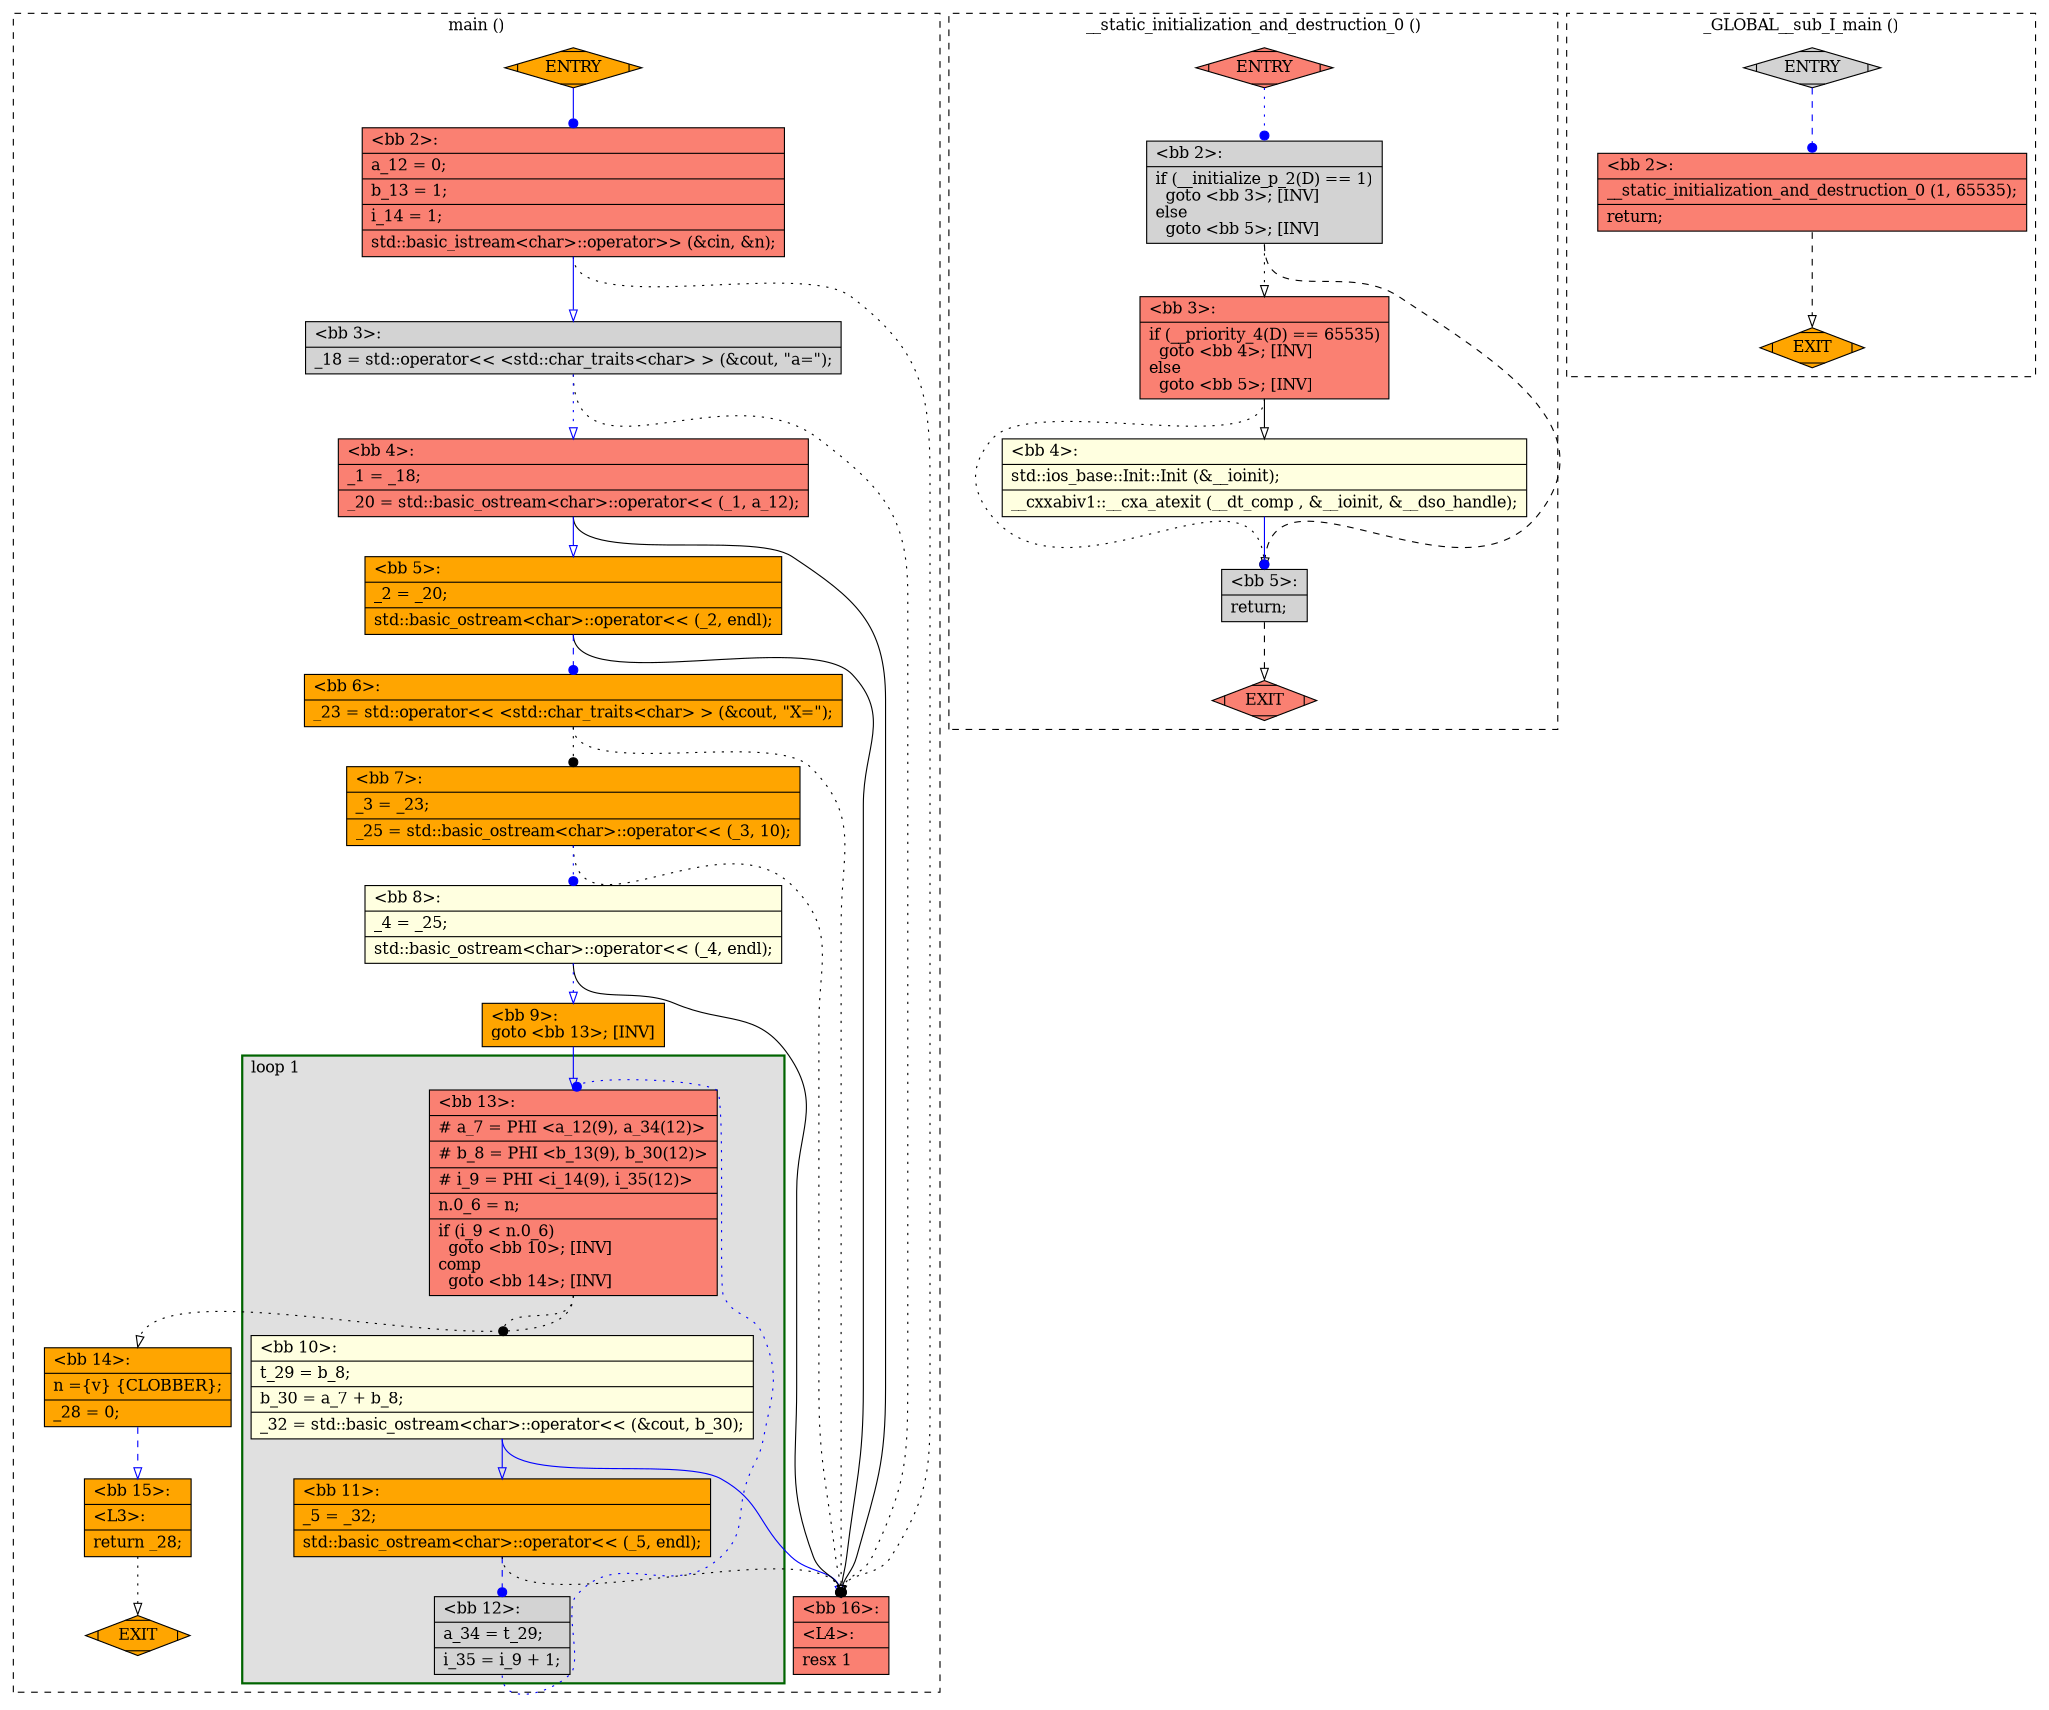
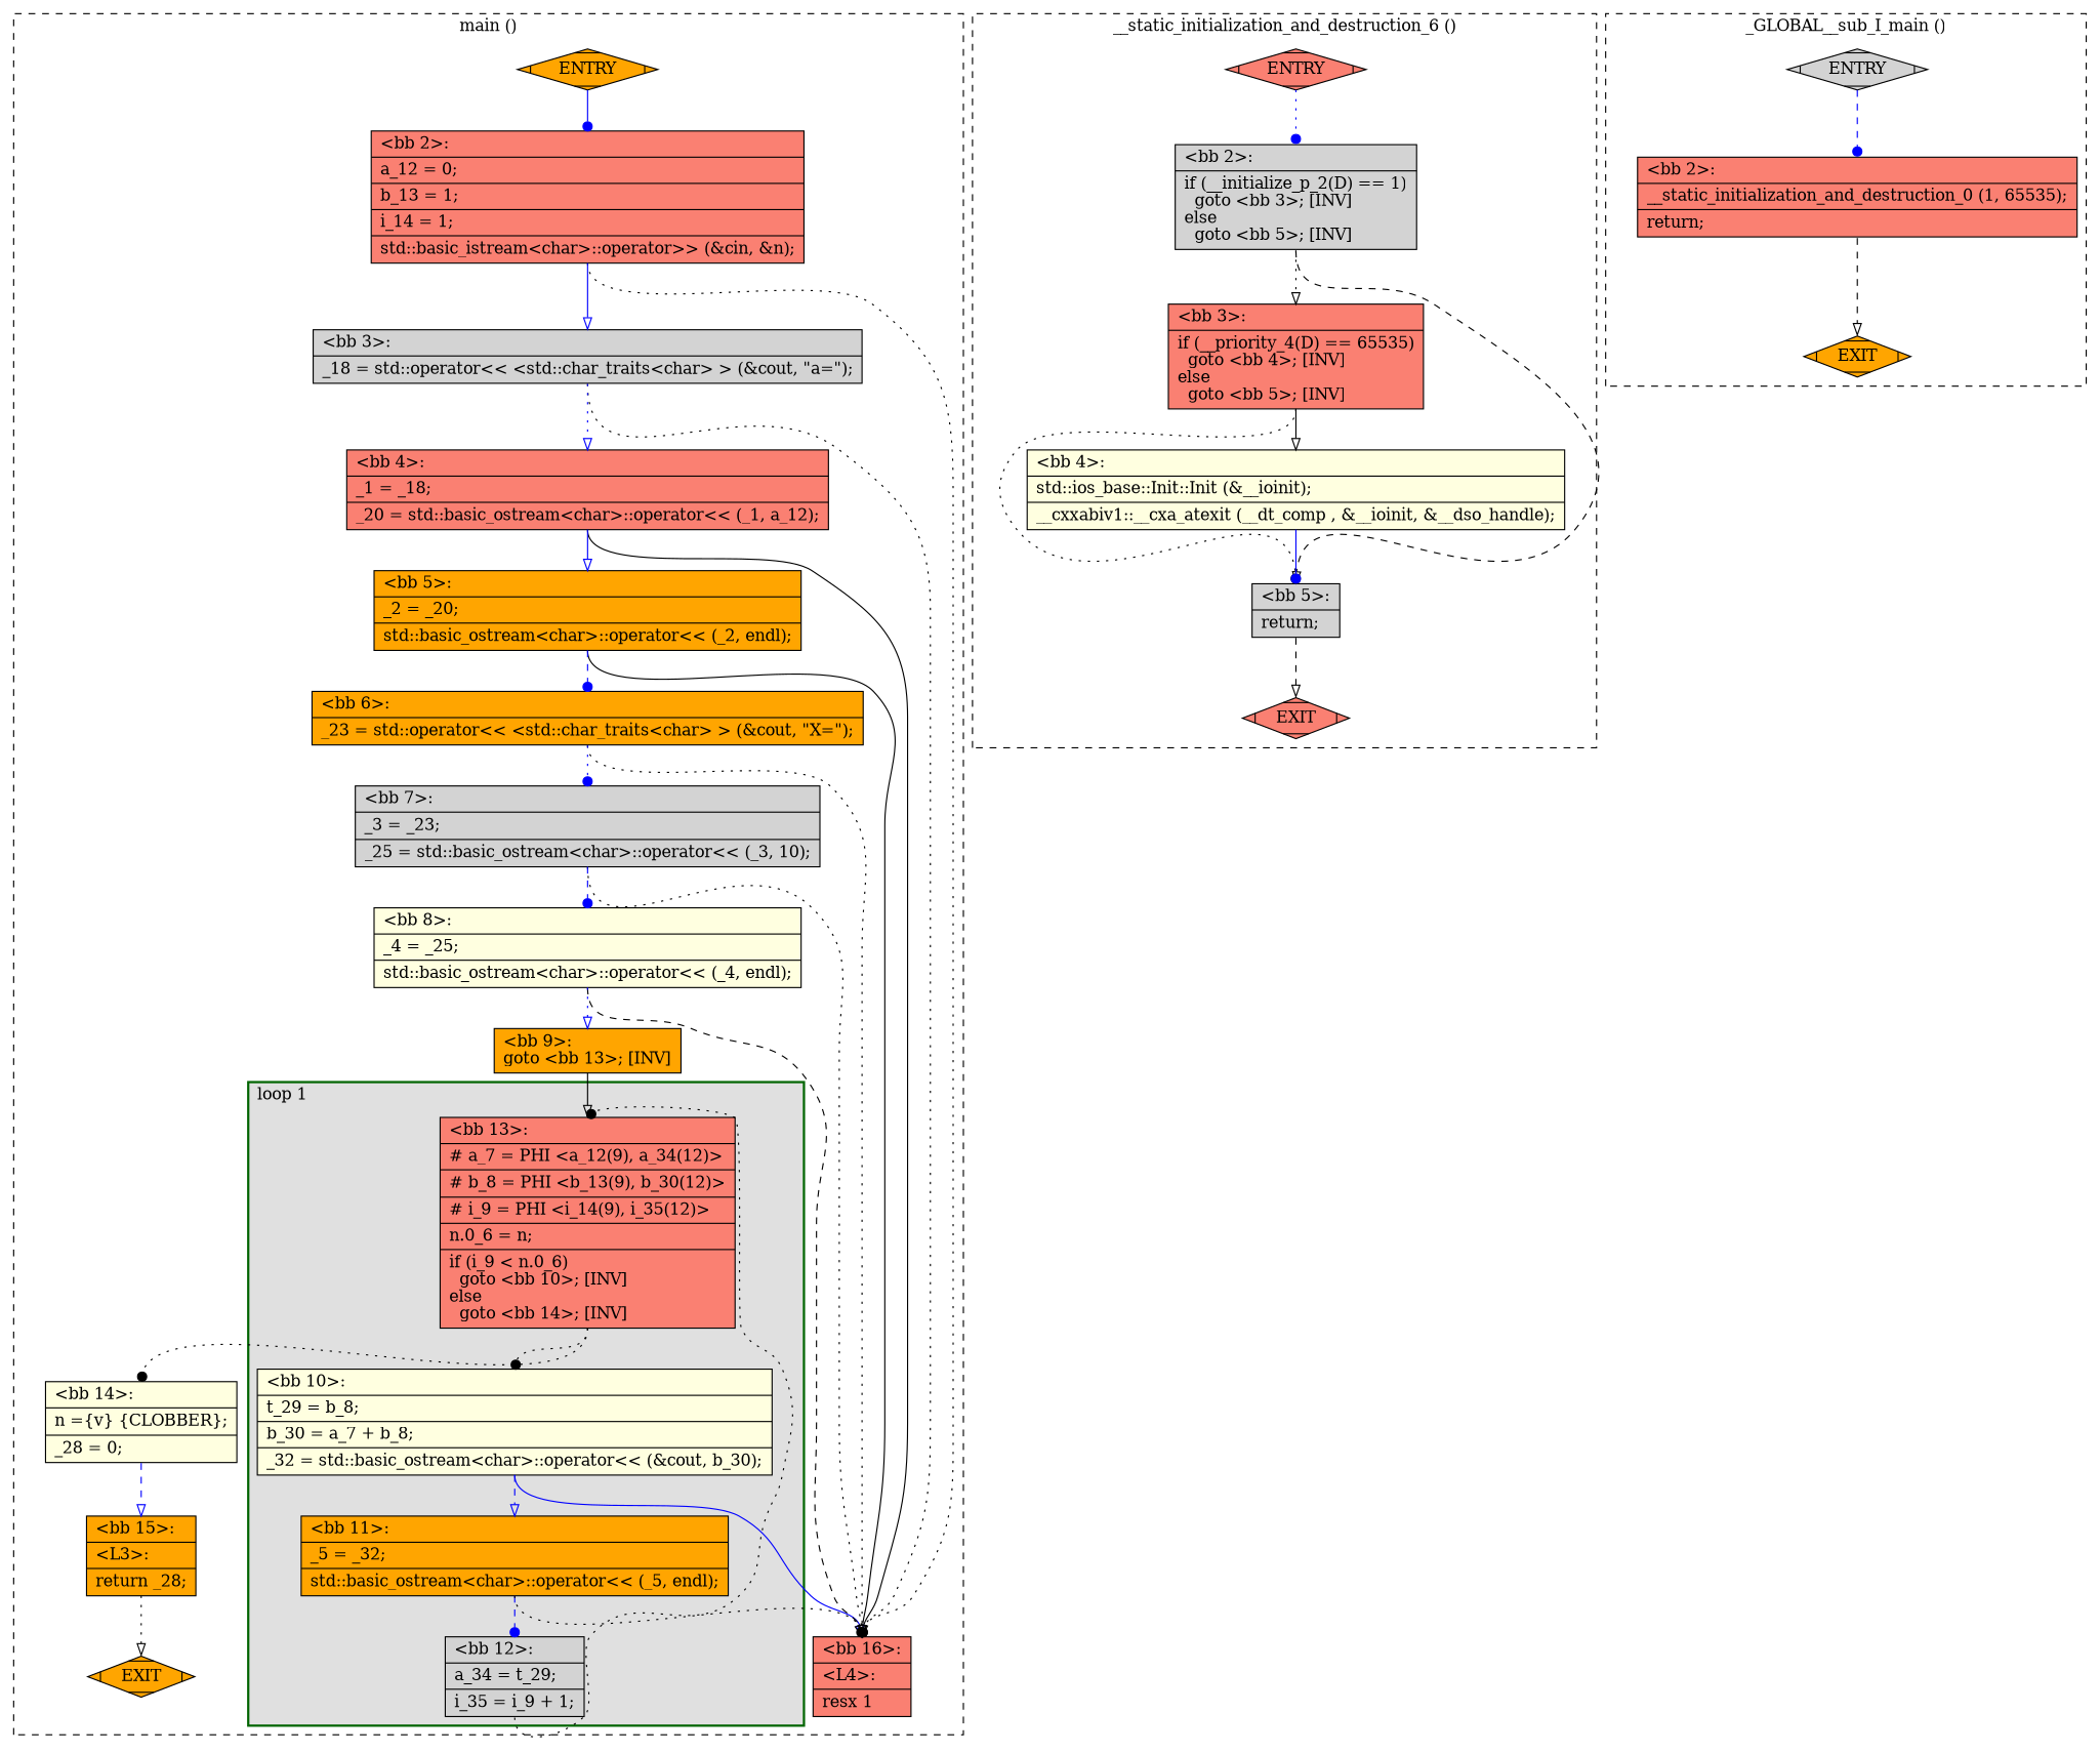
  digraph {
    node [fillcolor=orange shape=record style=filled]
    edge [arrowhead=onormal color=black constraint=true headport=n style=dotted tailport=s weight=10]
-   n1 [fillcolor=salmon label="{\<bb\ 13\>:\l|#\ a_7\ =\ PHI\ \<a_12(9),\ a_34(12)\>\l|#\ b_8\ =\ PHI\ \<b_13(9),\ b_30(12)\>\l|#\ i_9\ =\ PHI\ \<i_14(9),\ i_35(12)\>\l|n.0_6\ =\ n;\l|if\ (i_9\ \<\ n.0_6)\l\ \ goto\ \<bb\ 10\>;\ [INV]\lcomp\l\ \ goto\ \<bb\ 14\>;\ [INV]\l}"]
+   n1 [fillcolor=salmon label="{\<bb\ 13\>:\l|#\ a_7\ =\ PHI\ \<a_12(9),\ a_34(12)\>\l|#\ b_8\ =\ PHI\ \<b_13(9),\ b_30(12)\>\l|#\ i_9\ =\ PHI\ \<i_14(9),\ i_35(12)\>\l|n.0_6\ =\ n;\l|if\ (i_9\ \<\ n.0_6)\l\ \ goto\ \<bb\ 10\>;\ [INV]\lelse\l\ \ goto\ \<bb\ 14\>;\ [INV]\l}"]
    n2 [fillcolor=lightyellow label="{\<bb\ 10\>:\l|t_29\ =\ b_8;\l|b_30\ =\ a_7\ +\ b_8;\l|_32\ =\ std::basic_ostream\<char\>::operator\<\<\ (&cout,\ b_30);\l}"]
    n3 [label="{\<bb\ 11\>:\l|_5\ =\ _32;\l|std::basic_ostream\<char\>::operator\<\<\ (_5,\ endl);\l}"]
    n4 [fillcolor=lightgrey label="{\<bb\ 12\>:\l|a_34\ =\ t_29;\l|i_35\ =\ i_9\ +\ 1;\l}"]
-   n5 [label="{\<bb\ 14\>:\l|n\ =\{v\}\ \{CLOBBER\};\l|_28\ =\ 0;\l}"]
+   n5 [fillcolor=lightyellow label="{\<bb\ 14\>:\l|n\ =\{v\}\ \{CLOBBER\};\l|_28\ =\ 0;\l}"]
    n6 [fillcolor=salmon label="{\<bb\ 16\>:\l|\<L4\>:\l|resx\ 1\l}"]
    n7 [label=ENTRY shape=Mdiamond]
    n8 [label=EXIT shape=Mdiamond]
    n9 [fillcolor=salmon label="{\<bb\ 2\>:\l|a_12\ =\ 0;\l|b_13\ =\ 1;\l|i_14\ =\ 1;\l|std::basic_istream\<char\>::operator\>\>\ (&cin,\ &n);\l}"]
    n10 [fillcolor=lightgrey label="{\<bb\ 3\>:\l|_18\ =\ std::operator\<\<\ \<std::char_traits\<char\>\ \>\ (&cout,\ \"a=\");\l}"]
    n11 [fillcolor=salmon label="{\<bb\ 4\>:\l|_1\ =\ _18;\l|_20\ =\ std::basic_ostream\<char\>::operator\<\<\ (_1,\ a_12);\l}"]
    n12 [label="{\<bb\ 5\>:\l|_2\ =\ _20;\l|std::basic_ostream\<char\>::operator\<\<\ (_2,\ endl);\l}"]
    n13 [label="{\<bb\ 6\>:\l|_23\ =\ std::operator\<\<\ \<std::char_traits\<char\>\ \>\ (&cout,\ \"X=\");\l}"]
-   n14 [label="{\<bb\ 7\>:\l|_3\ =\ _23;\l|_25\ =\ std::basic_ostream\<char\>::operator\<\<\ (_3,\ 10);\l}"]
+   n14 [fillcolor=lightgrey label="{\<bb\ 7\>:\l|_3\ =\ _23;\l|_25\ =\ std::basic_ostream\<char\>::operator\<\<\ (_3,\ 10);\l}"]
    n15 [fillcolor=lightyellow label="{\<bb\ 8\>:\l|_4\ =\ _25;\l|std::basic_ostream\<char\>::operator\<\<\ (_4,\ endl);\l}"]
    n16 [label="{\<bb\ 9\>:\lgoto\ \<bb\ 13\>;\ [INV]\l}"]
    n17 [label="{\<bb\ 15\>:\l|\<L3\>:\l|return\ _28;\l}"]
    n18 [fillcolor=salmon label=ENTRY shape=Mdiamond]
    n19 [fillcolor=salmon label=EXIT shape=Mdiamond]
    n20 [fillcolor=lightgrey label="{\<bb\ 2\>:\l|if\ (__initialize_p_2(D)\ ==\ 1)\l\ \ goto\ \<bb\ 3\>;\ [INV]\lelse\l\ \ goto\ \<bb\ 5\>;\ [INV]\l}"]
    n21 [fillcolor=salmon label="{\<bb\ 3\>:\l|if\ (__priority_4(D)\ ==\ 65535)\l\ \ goto\ \<bb\ 4\>;\ [INV]\lelse\l\ \ goto\ \<bb\ 5\>;\ [INV]\l}"]
    n22 [fillcolor=lightgrey label="{\<bb\ 5\>:\l|return;\l}"]
    n23 [fillcolor=lightyellow label="{\<bb\ 4\>:\l|std::ios_base::Init::Init\ (&__ioinit);\l|__cxxabiv1::__cxa_atexit\ (__dt_comp\ ,\ &__ioinit,\ &__dso_handle);\l}"]
    n24 [fillcolor=lightgrey label=ENTRY shape=Mdiamond]
    n25 [label=EXIT shape=Mdiamond]
    n26 [fillcolor=salmon label="{\<bb\ 2\>:\l|__static_initialization_and_destruction_0\ (1,\ 65535);\l|return;\l}"]
    subgraph cluster_1 {
      color=black
      label="main ()"
      style=dashed
      n5
      n6
      n7
      n8
      n9
      n10
      n11
      n12
      n13
      n14
      n15
      n16
      n17
      subgraph cluster_2 {
        color=darkgreen
        fillcolor=grey88
        label="loop 1"
        labeljust=l
        penwidth=2
        style=filled
        n1
        n2
        n3
        n4
      }
    }
    subgraph cluster_3 {
      color=black
-     label="__static_initialization_and_destruction_0 ()"
+     label="__static_initialization_and_destruction_6 ()"
      style=dashed
      n18
      n19
      n20
      n21
      n22
      n23
    }
    subgraph cluster_4 {
      color=black
      label="_GLOBAL__sub_I_main ()"
      style=dashed
      n24
      n25
      n26
    }
    n1 -> n2 [arrowhead=dot]
-   n1 -> n5
-   n2 -> n3 [color=blue style=solid weight=100]
+   n1 -> n5 [arrowhead=dot]
+   n2 -> n3 [color=blue style=dashed weight=100]
    n2 -> n6 [color=blue style=solid]
    n3 -> n4 [arrowhead=dot color=blue style=dashed weight=100]
-   n3 -> n6 [arrowhead=dot]
-   n4 -> n1 [arrowhead=dot color=blue constraint=false]
+   n3 -> n6
+   n4 -> n1 [arrowhead=dot constraint=false]
    n5 -> n17 [color=blue style=dashed weight=100]
    n7 -> n8 [style=invis arrowhead="" color="" weight=""]
    n7 -> n9 [arrowhead=dot color=blue style=solid weight=100]
    n9 -> n6 [arrowhead=dot]
    n9 -> n10 [color=blue style=solid weight=100]
    n10 -> n6 [arrowhead=dot]
    n10 -> n11 [color=blue weight=100]
    n11 -> n6 [style=solid]
    n11 -> n12 [color=blue style=solid weight=100]
    n12 -> n6 [style=solid]
    n12 -> n13 [arrowhead=dot color=blue style=dashed weight=100]
    n13 -> n6
-   n13 -> n14 [arrowhead=dot weight=100]
+   n13 -> n14 [arrowhead=dot color=blue weight=100]
    n14 -> n6 [arrowhead=dot]
-   n14 -> n15 [arrowhead=dot color=blue weight=100]
-   n15 -> n6 [arrowhead=dot style=solid]
+   n14 -> n15 [arrowhead=dot color=blue style=dashed weight=100]
+   n15 -> n6 [arrowhead=dot style=dashed]
    n15 -> n16 [color=blue weight=100]
-   n16 -> n1 [color=blue style=solid weight=100]
+   n16 -> n1 [style=solid weight=100]
    n17 -> n8
    n18 -> n19 [style=invis arrowhead="" color="" weight=""]
    n18 -> n20 [arrowhead=dot color=blue weight=100]
    n20 -> n21
    n20 -> n22 [style=dashed]
    n21 -> n22 [arrowhead=dot]
    n21 -> n23 [style=solid]
    n22 -> n19 [style=dashed]
    n23 -> n22 [arrowhead=dot color=blue style=solid weight=100]
    n24 -> n25 [style=invis arrowhead="" color="" weight=""]
    n24 -> n26 [arrowhead=dot color=blue style=dashed weight=100]
    n26 -> n25 [style=dashed]
  }
